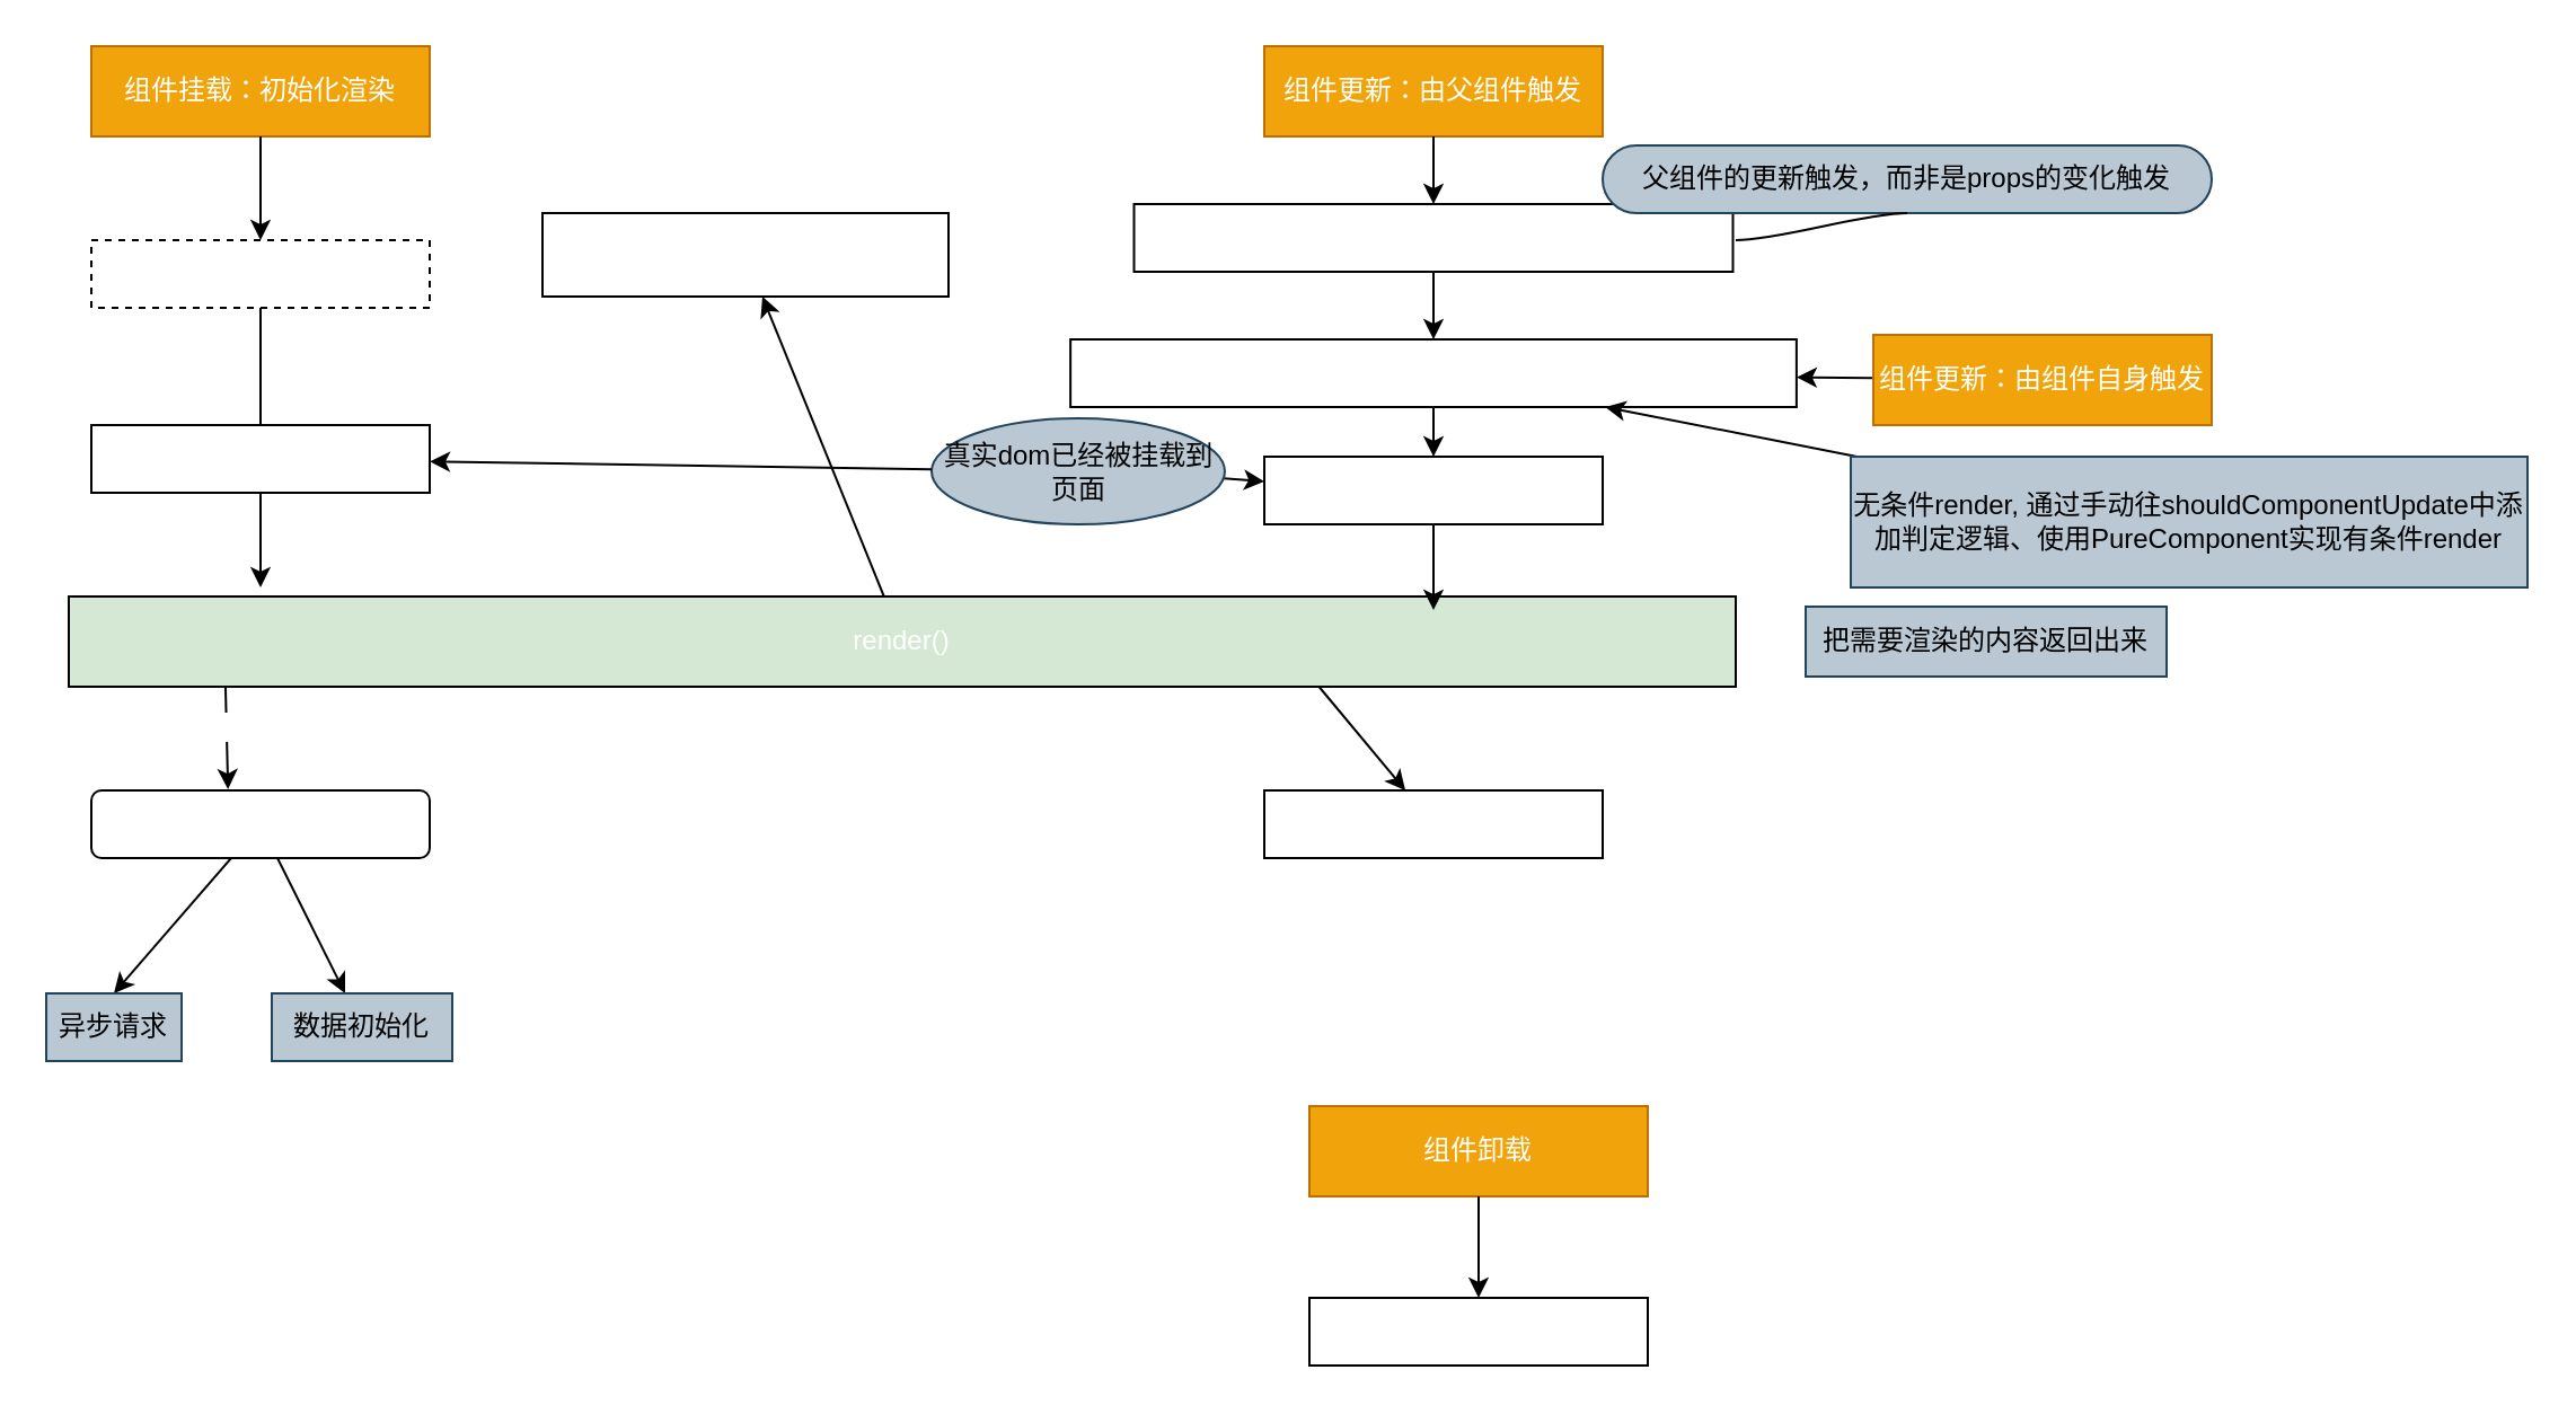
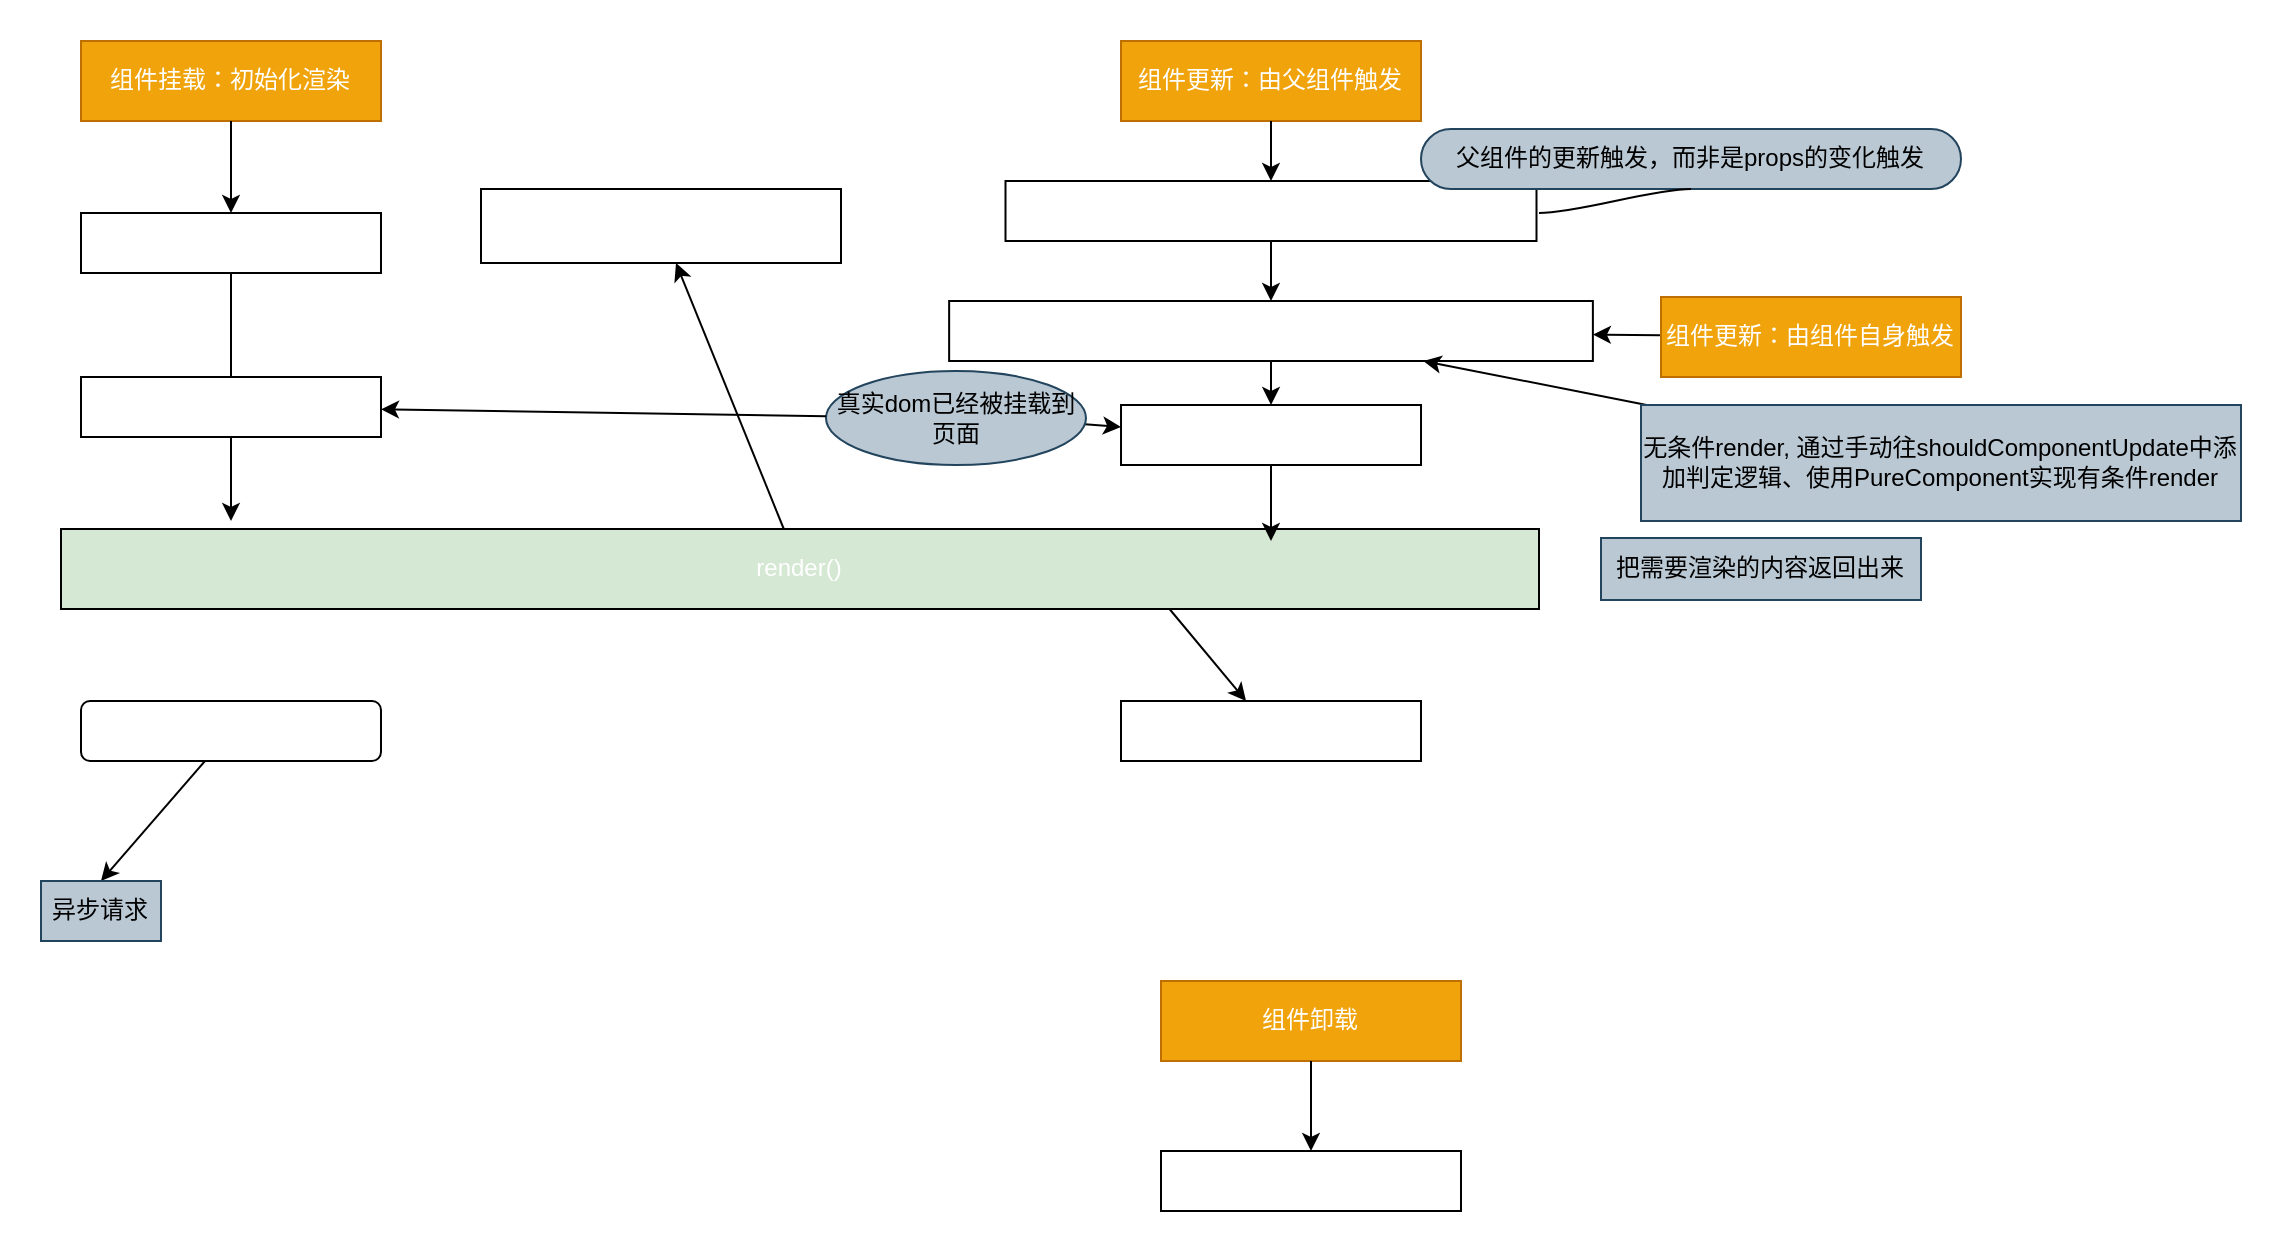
  <mxCell id="0" />
  <mxCell id="1" parent="0" />
  <mxCell id="2" value="" style="group" vertex="1" connectable="0" parent="1"><mxGeometry x="220" y="20" width="900" height="360" as="geometry" /></mxCell>
  <mxCell id="3" value="" style="edgeStyle=none;html=1;fontColor=#ffffff;" edge="1" parent="2" source="4" target="24"><mxGeometry relative="1" as="geometry" /></mxCell>
  <mxCell id="4" value="render()" style="rounded=0;whiteSpace=wrap;html=1;fontColor=#ffffff;fillColor=#d5e8d4;" vertex="1" parent="2"><mxGeometry x="-190" y="244" width="739" height="40" as="geometry" /></mxCell>
  <mxCell id="5" value="组件更新：由父组件触发" style="rounded=0;whiteSpace=wrap;html=1;fillColor=#f0a30a;fontColor=#ffffff;strokeColor=#BD7000;" vertex="1" parent="2"><mxGeometry x="340" width="150" height="40" as="geometry" /></mxCell>
  <mxCell id="6" value="componentWillReceiveProps(nextProps)" style="rounded=0;whiteSpace=wrap;html=1;fontColor=#ffffff;" vertex="1" parent="2"><mxGeometry x="282.25" y="70" width="265.5" height="30" as="geometry" /></mxCell>
  <mxCell id="7" style="edgeStyle=none;html=1;exitX=0.5;exitY=1;exitDx=0;exitDy=0;entryX=0.5;entryY=0;entryDx=0;entryDy=0;fontColor=#ffffff;" edge="1" parent="2" source="5" target="6"><mxGeometry relative="1" as="geometry" /></mxCell>
  <mxCell id="8" value="shouldComponentUpdate(nextProps, nextState): boolean" style="rounded=0;whiteSpace=wrap;html=1;fontColor=#ffffff;" vertex="1" parent="2"><mxGeometry x="254.07" y="130" width="321.87" height="30" as="geometry" /></mxCell>
  <mxCell id="9" style="edgeStyle=none;html=1;exitX=0.5;exitY=1;exitDx=0;exitDy=0;fontColor=#ffffff;entryX=0.5;entryY=0;entryDx=0;entryDy=0;" edge="1" parent="2" source="6" target="8"><mxGeometry relative="1" as="geometry"><mxPoint x="416" y="130" as="targetPoint" /></mxGeometry></mxCell>
  <mxCell id="10" value="" style="edgeStyle=none;html=1;fontColor=#ffffff;" edge="1" parent="2" source="11"><mxGeometry relative="1" as="geometry"><mxPoint x="415" y="250" as="targetPoint" /></mxGeometry></mxCell>
  <mxCell id="11" value="componentWillUpdate()" style="rounded=0;whiteSpace=wrap;html=1;fontColor=#ffffff;" vertex="1" parent="2"><mxGeometry x="340.01" y="182" width="150" height="30" as="geometry" /></mxCell>
  <mxCell id="12" style="edgeStyle=none;html=1;exitX=0.5;exitY=1;exitDx=0;exitDy=0;fontColor=#ffffff;" edge="1" parent="2" source="8" target="11"><mxGeometry relative="1" as="geometry"><mxPoint x="418" y="180" as="targetPoint" /></mxGeometry></mxCell>
  <mxCell id="13" value="componentDidUpdate()" style="rounded=0;whiteSpace=wrap;html=1;fontColor=#ffffff;" vertex="1" parent="2"><mxGeometry x="340" y="330" width="150" height="30" as="geometry" /></mxCell>
  <mxCell id="14" style="edgeStyle=none;html=1;exitX=0.75;exitY=1;exitDx=0;exitDy=0;fontColor=#ffffff;" edge="1" parent="2" source="4" target="13"><mxGeometry relative="1" as="geometry" /></mxCell>
  <mxCell id="15" value="" style="edgeStyle=none;html=1;fontColor=#ffffff;" edge="1" parent="2" source="16" target="8"><mxGeometry relative="1" as="geometry" /></mxCell>
  <mxCell id="16" value="组件更新：由组件自身触发" style="rounded=0;whiteSpace=wrap;html=1;fillColor=#f0a30a;fontColor=#ffffff;strokeColor=#BD7000;" vertex="1" parent="2"><mxGeometry x="610" y="128" width="150" height="40" as="geometry" /></mxCell>
  <mxCell id="17" value="把需要渲染的内容返回出来" style="text;html=1;strokeColor=#23445d;fillColor=#bac8d3;align=center;verticalAlign=middle;whiteSpace=wrap;rounded=0;" vertex="1" parent="2"><mxGeometry x="580" y="248.5" width="160" height="31" as="geometry" /></mxCell>
  <mxCell id="18" value="父组件的更新触发，而非是props的变化触发" style="whiteSpace=wrap;html=1;rounded=1;arcSize=50;align=center;verticalAlign=middle;strokeWidth=1;autosize=1;spacing=4;treeFolding=1;treeMoving=1;newEdgeStyle={&quot;edgeStyle&quot;:&quot;entityRelationEdgeStyle&quot;,&quot;startArrow&quot;:&quot;none&quot;,&quot;endArrow&quot;:&quot;none&quot;,&quot;segment&quot;:10,&quot;curved&quot;:1};fillColor=#bac8d3;strokeColor=#23445d;" vertex="1" parent="2"><mxGeometry x="490" y="44" width="270" height="30" as="geometry" /></mxCell>
  <mxCell id="19" value="" style="edgeStyle=entityRelationEdgeStyle;startArrow=none;endArrow=none;segment=10;curved=1;fontColor=#ffffff;entryX=0.5;entryY=1;entryDx=0;entryDy=0;" edge="1" target="18" parent="2"><mxGeometry relative="1" as="geometry"><mxPoint x="549" y="86" as="sourcePoint" /></mxGeometry></mxCell>
  <mxCell id="20" value="" style="edgeStyle=none;html=1;fontColor=#ffffff;" edge="1" parent="2" source="21" target="11"><mxGeometry relative="1" as="geometry" /></mxCell>
  <mxCell id="21" value="真实dom已经被挂载到页面" style="ellipse;whiteSpace=wrap;html=1;align=center;newEdgeStyle={&quot;edgeStyle&quot;:&quot;entityRelationEdgeStyle&quot;,&quot;startArrow&quot;:&quot;none&quot;,&quot;endArrow&quot;:&quot;none&quot;,&quot;segment&quot;:10,&quot;curved&quot;:1};treeFolding=1;treeMoving=1;fillColor=#bac8d3;strokeColor=#23445d;" vertex="1" parent="2"><mxGeometry x="192.5" y="165" width="130" height="47" as="geometry" /></mxCell>
  <mxCell id="22" value="" style="edgeStyle=none;html=1;fontColor=#ffffff;" edge="1" parent="2" source="23" target="8"><mxGeometry relative="1" as="geometry" /></mxCell>
  <mxCell id="23" value="无条件render, 通过手动往shouldComponentUpdate中添加判定逻辑、使用PureComponent实现有条件render" style="text;html=1;strokeColor=#23445d;fillColor=#bac8d3;align=center;verticalAlign=middle;whiteSpace=wrap;rounded=0;" vertex="1" parent="2"><mxGeometry x="600" y="182" width="300" height="58" as="geometry" /></mxCell>
  <mxCell id="24" value="getDerivedStateFromProps()" style="rounded=0;whiteSpace=wrap;html=1;fontColor=#ffffff;" vertex="1" parent="2"><mxGeometry x="20" y="74" width="180" height="37" as="geometry" /></mxCell>
  <mxCell id="25" value="" style="group" vertex="1" connectable="0" parent="1"><mxGeometry x="580" y="490" width="150" height="115" as="geometry" /></mxCell>
  <mxCell id="26" value="组件卸载" style="rounded=0;whiteSpace=wrap;html=1;fillColor=#f0a30a;fontColor=#ffffff;strokeColor=#BD7000;" vertex="1" parent="25"><mxGeometry width="150" height="40" as="geometry" /></mxCell>
  <mxCell id="27" value="componentWillUnmount()" style="rounded=0;whiteSpace=wrap;html=1;fontColor=#ffffff;" vertex="1" parent="25"><mxGeometry y="85" width="150" height="30" as="geometry" /></mxCell>
  <mxCell id="28" value="" style="edgeStyle=none;html=1;fontColor=#ffffff;" edge="1" parent="25" source="26" target="27"><mxGeometry relative="1" as="geometry" /></mxCell>
  <mxCell id="29" value="" style="edgeStyle=none;html=1;fontColor=#ffffff;entryX=0.5;entryY=0;entryDx=0;entryDy=0;" edge="1" parent="1" source="34" target="36"><mxGeometry relative="1" as="geometry"><mxPoint x="315" y="440" as="targetPoint" /></mxGeometry></mxCell>
- <mxCell id="30" value="" style="edgeStyle=none;html=1;fontColor=#ffffff;" edge="1" parent="1" source="34" target="38"><mxGeometry relative="1" as="geometry" /></mxCell>
  <mxCell id="31" value="组件挂载：初始化渲染" style="rounded=0;whiteSpace=wrap;html=1;fillColor=#f0a30a;fontColor=#ffffff;strokeColor=#BD7000;" vertex="1" parent="1"><mxGeometry x="40" y="20" width="150" height="40" as="geometry" /></mxCell>
- <mxCell id="32" value="constructor()" style="rounded=0;whiteSpace=wrap;html=1;fontColor=#ffffff;dashed=1;" vertex="1" parent="1"><mxGeometry x="40" y="106" width="150" height="30" as="geometry" /></mxCell>
+ <mxCell id="32" value="constructor()" style="rounded=0;whiteSpace=wrap;html=1;fontColor=#ffffff;" vertex="1" parent="1"><mxGeometry x="40" y="106" width="150" height="30" as="geometry" /></mxCell>
  <mxCell id="33" value="componentWillMount()" style="rounded=0;whiteSpace=wrap;html=1;fontColor=#ffffff;" vertex="1" parent="1"><mxGeometry x="40" y="188" width="150" height="30" as="geometry" /></mxCell>
  <mxCell id="34" value="componentDidMount()" style="whiteSpace=wrap;html=1;fontColor=#ffffff;rounded=1;" vertex="1" parent="1"><mxGeometry x="40" y="350" width="150" height="30" as="geometry" /></mxCell>
  <mxCell id="35" style="edgeStyle=none;html=1;exitX=0.5;exitY=1;exitDx=0;exitDy=0;entryX=0.5;entryY=0;entryDx=0;entryDy=0;fontColor=#ffffff;" edge="1" parent="1" source="31" target="32"><mxGeometry relative="1" as="geometry" /></mxCell>
  <mxCell id="36" value="异步请求" style="text;html=1;strokeColor=#23445d;fillColor=#bac8d3;align=center;verticalAlign=middle;whiteSpace=wrap;rounded=0;" vertex="1" parent="1"><mxGeometry x="20" y="440" width="60" height="30" as="geometry" /></mxCell>
  <mxCell id="37" style="edgeStyle=none;html=1;exitX=0.5;exitY=1;exitDx=0;exitDy=0;entryX=0.5;entryY=0;entryDx=0;entryDy=0;fontColor=#ffffff;endArrow=none;" edge="1" parent="1" source="32" target="33"><mxGeometry relative="1" as="geometry" /></mxCell>
- <mxCell id="38" value="数据初始化" style="text;html=1;strokeColor=#23445d;fillColor=#bac8d3;align=center;verticalAlign=middle;whiteSpace=wrap;rounded=0;" vertex="1" parent="1"><mxGeometry x="120" y="440" width="80" height="30" as="geometry" /></mxCell>
  <mxCell id="39" value="" style="edgeStyle=none;html=1;fontColor=#ffffff;" edge="1" parent="1" source="21" target="33"><mxGeometry relative="1" as="geometry" /></mxCell>
- <mxCell id="40" style="edgeStyle=none;html=1;entryX=0.404;entryY=-0.016;entryDx=0;entryDy=0;fontColor=#ffffff;entryPerimeter=0;exitX=0.094;exitY=0.992;exitDx=0;exitDy=0;exitPerimeter=0;" edge="1" parent="1" source="4" target="34"><mxGeometry relative="1" as="geometry"><mxPoint x="300" y="300" as="sourcePoint" /></mxGeometry></mxCell>
- <mxCell id="41" value="渲染结束，真实dom已经被挂载到页面" style="edgeLabel;html=1;align=center;verticalAlign=middle;resizable=0;points=[];fontColor=#ffffff;" vertex="1" connectable="0" parent="40"><mxGeometry x="0.393" y="-1" relative="1" as="geometry"><mxPoint y="-14" as="offset" /></mxGeometry></mxCell>
  <mxCell id="42" style="edgeStyle=none;html=1;exitX=0.5;exitY=1;exitDx=0;exitDy=0;fontColor=#ffffff;" edge="1" parent="1" source="33"><mxGeometry relative="1" as="geometry"><mxPoint x="115" y="260" as="targetPoint" /></mxGeometry></mxCell>
